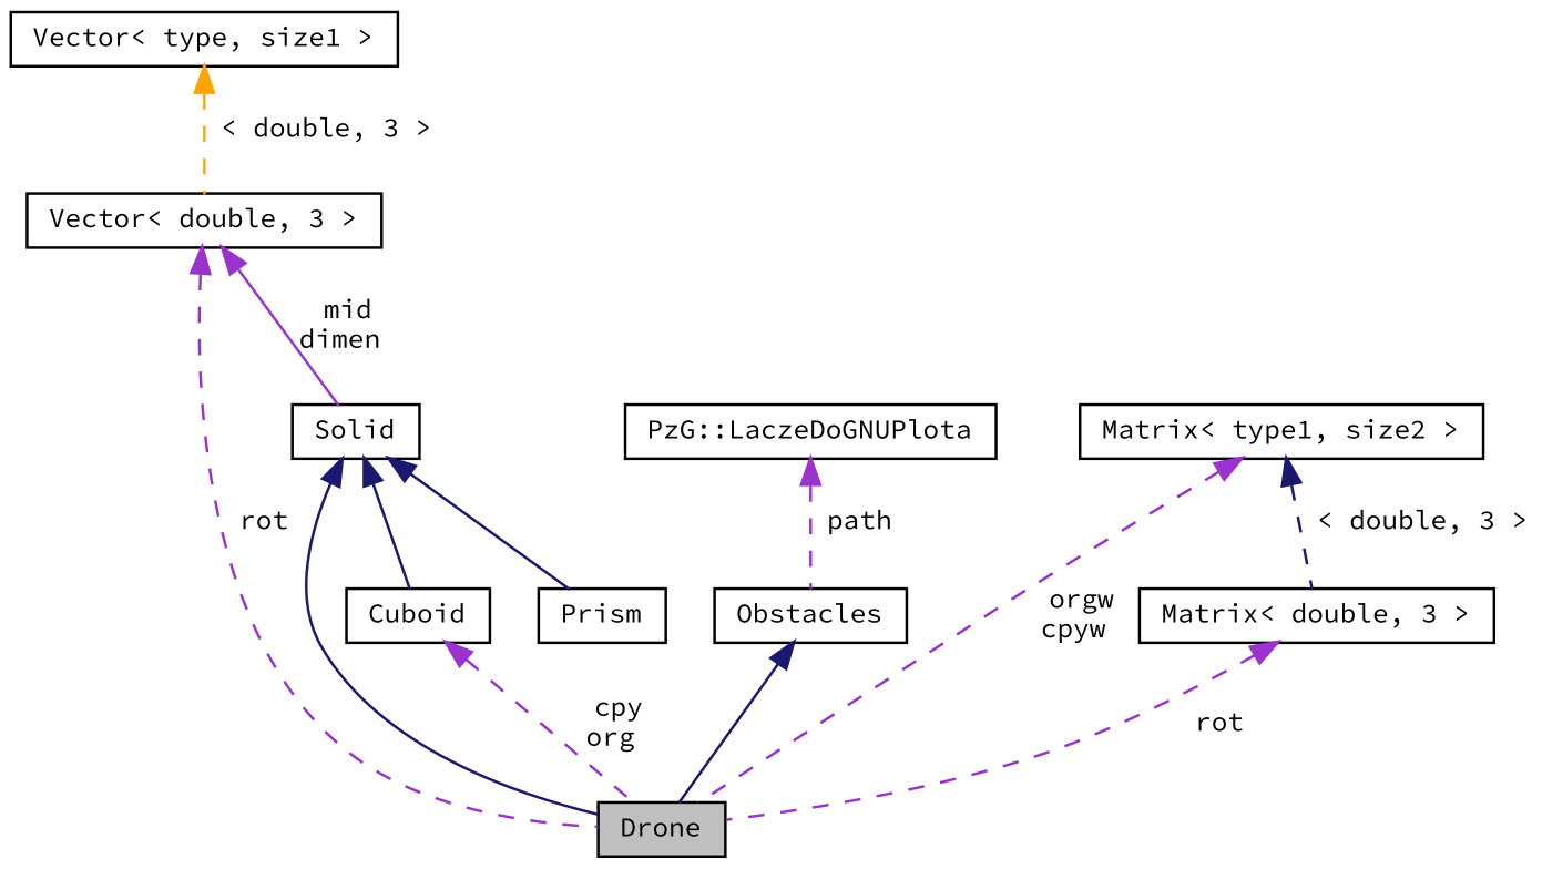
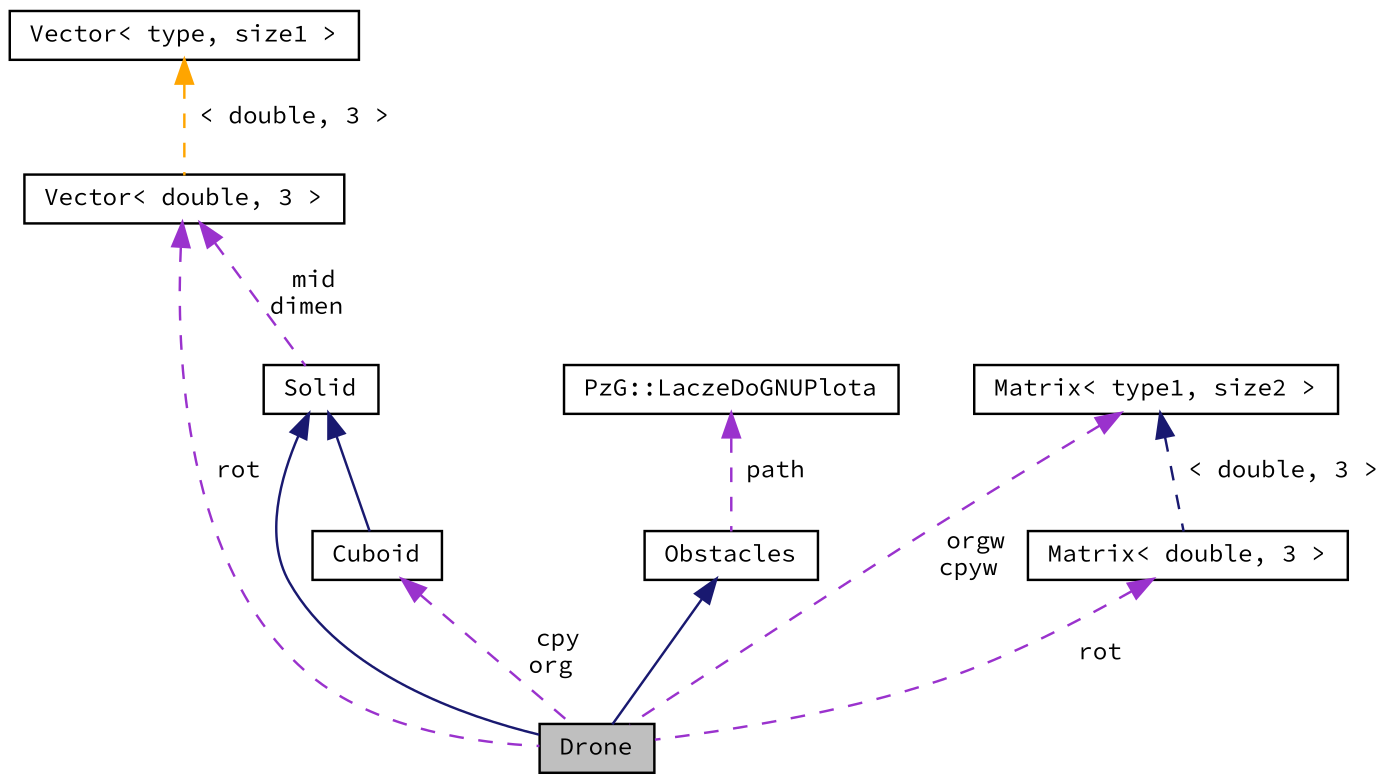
  digraph {
    fontname="Source Code Pro"
    node [color=black fillcolor=white fontname="Source Code Pro" fontsize=10 shape=record style=filled]
    edge [color=darkorchid3 dir=back fontname="Source Code Pro" fontsize=10 labelfontname=Helvetica labelfontsize=10 style=dashed]
    n1 [fillcolor=grey75 fontcolor=black height=0.2 label=Drone width=0.4]
    n2 [height=0.2 label=Solid width=0.4]
    n3 [height=0.2 label=Cuboid width=0.4]
-   n4 [height=0.2 label=Prism width=0.4]
    n5 [height=0.2 label="Vector\< double, 3 \>" width=0.4]
    n6 [height=0.2 label="Vector\< type, size1 \>" width=0.4]
    n7 [height=0.2 label=Obstacles width=0.4]
    n8 [height=0.2 label="PzG::LaczeDoGNUPlota" width=0.4]
    n9 [height=0.2 label="Matrix\< double, 3 \>" width=0.4]
    n10 [height=0.2 label="Matrix\< type1, size2 \>" width=0.4]
    n2 -> n1 [color=midnightblue style=solid]
    n2 -> n3 [color=midnightblue style=solid]
-   n2 -> n4 [color=midnightblue style=solid]
    n3 -> n1 [label=" cpy\norg"]
    n5 -> n1 [label=" rot"]
-   n5 -> n2 [label=" mid\ndimen" style=solid]
+   n5 -> n2 [label=" mid\ndimen"]
    n6 -> n5 [color=orange label=" \< double, 3 \>"]
    n7 -> n1 [color=midnightblue style=solid]
    n8 -> n7 [label=" path"]
    n9 -> n1 [label=" rot"]
    n10 -> n1 [label=" orgw\ncpyw"]
    n10 -> n9 [color=midnightblue label=" \< double, 3 \>"]
  }
